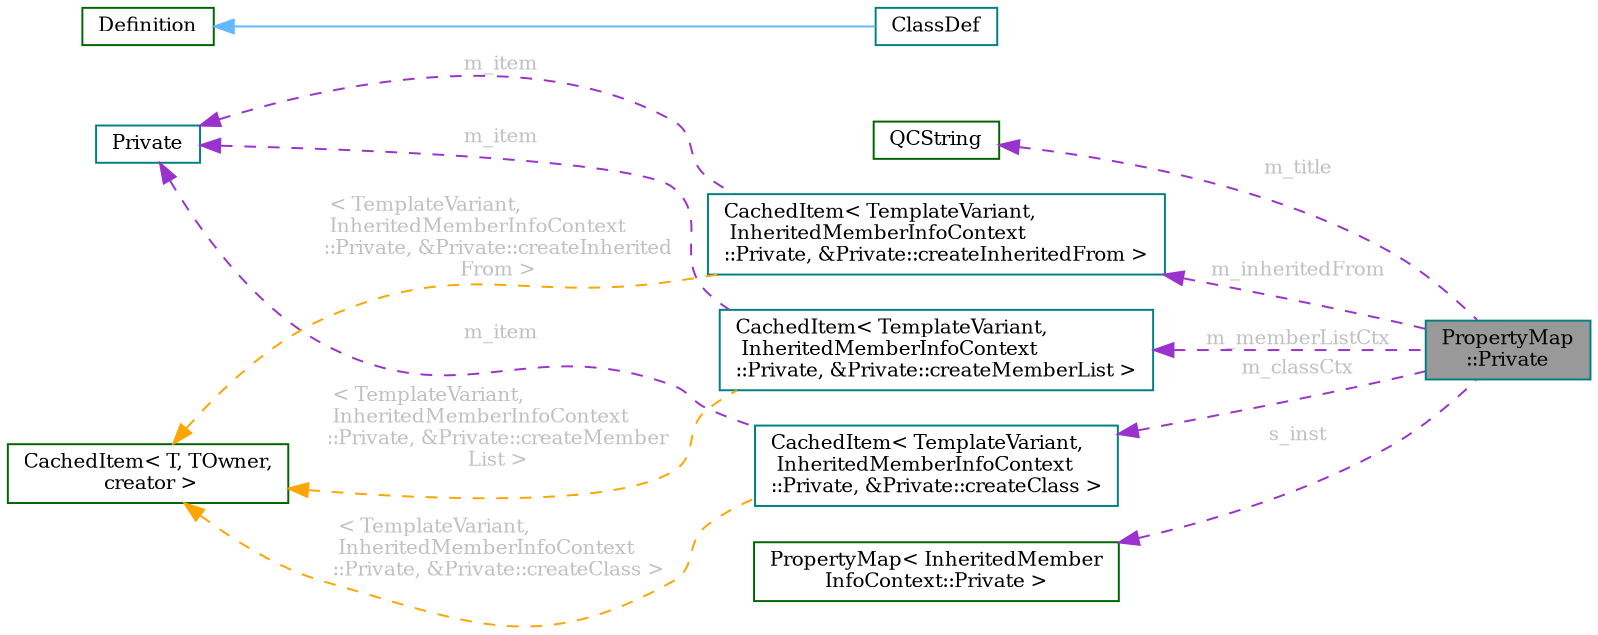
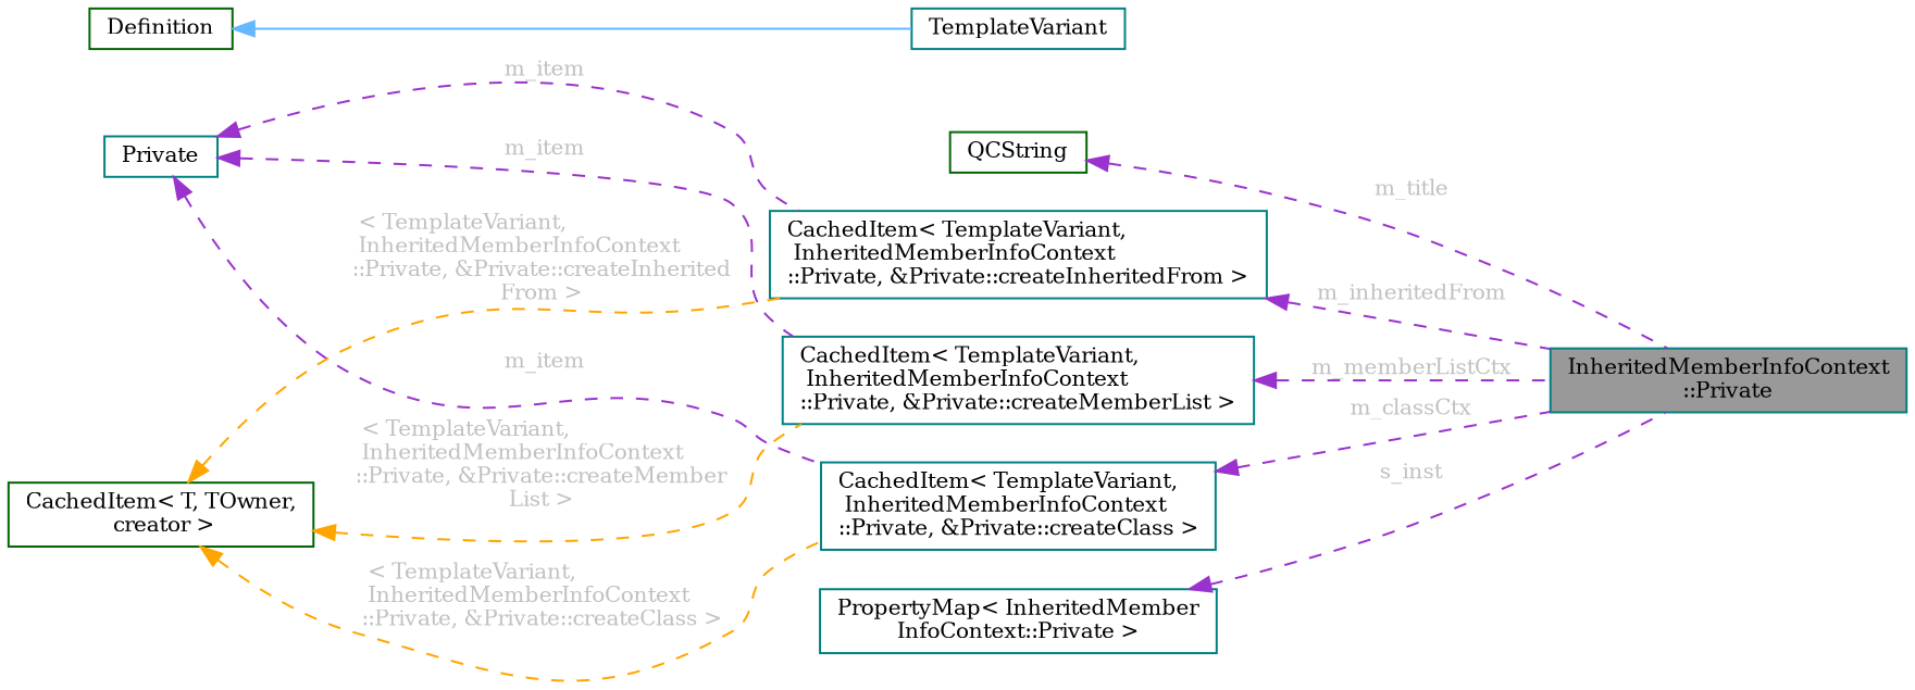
  digraph {
    fontname="DejaVu Serif"
    rankdir=LR
    node [color=teal fillcolor=white fontname="DejaVu Serif" fontsize=10 shape=box style=filled]
    edge [color=darkorchid3 dir=back fontname="DejaVu Serif" fontsize=10 labelfontname=Helvetica labelfontsize=10 style=dashed fontcolor=grey]
-   n1 [fillcolor=grey60 fontcolor=black height=0.2 label="PropertyMap\l::Private" width=0.4]
-   n2 [height=0.2 label=ClassDef width=0.4]
+   n1 [fillcolor=grey60 fontcolor=black height=0.2 label="InheritedMemberInfoContext\l::Private" width=0.4]
+   n2 [height=0.2 label=TemplateVariant width=0.4]
    n3 [color=darkgreen height=0.2 label=Definition width=0.4]
    n4 [color=darkgreen height=0.2 label=QCString width=0.4]
    n5 [height=0.2 label="CachedItem\< TemplateVariant,\l InheritedMemberInfoContext\l::Private, &Private::createClass \>" width=0.4]
    n6 [height=0.2 label=Private width=0.4]
    n7 [height=0.2 label="CachedItem\< TemplateVariant,\l InheritedMemberInfoContext\l::Private, &Private::createMemberList \>" width=0.4]
    n8 [height=0.2 label="CachedItem\< TemplateVariant,\l InheritedMemberInfoContext\l::Private, &Private::createInheritedFrom \>" width=0.4]
    n9 [color=darkgreen height=0.2 label="CachedItem\< T, TOwner,\l creator \>" width=0.4]
-   n10 [color=darkgreen height=0.2 label="PropertyMap\< InheritedMember\lInfoContext::Private \>" width=0.4]
+   n10 [height=0.2 label="PropertyMap\< InheritedMember\lInfoContext::Private \>" width=0.4]
    n3 -> n2 [color=steelblue1 style=solid fontcolor=""]
    n4 -> n1 [label=" m_title"]
    n5 -> n1 [label=" m_classCtx"]
    n6 -> n5 [label=" m_item"]
    n6 -> n7 [label=" m_item"]
    n6 -> n8 [label=" m_item"]
    n7 -> n1 [label=" m_memberListCtx"]
    n8 -> n1 [label=" m_inheritedFrom"]
    n9 -> n5 [color=orange label=" \< TemplateVariant,\l InheritedMemberInfoContext\l::Private, &Private::createClass \>"]
    n9 -> n7 [color=orange label=" \< TemplateVariant,\l InheritedMemberInfoContext\l::Private, &Private::createMember\lList \>"]
    n9 -> n8 [color=orange label=" \< TemplateVariant,\l InheritedMemberInfoContext\l::Private, &Private::createInherited\lFrom \>"]
    n10 -> n1 [label=" s_inst"]
  }
